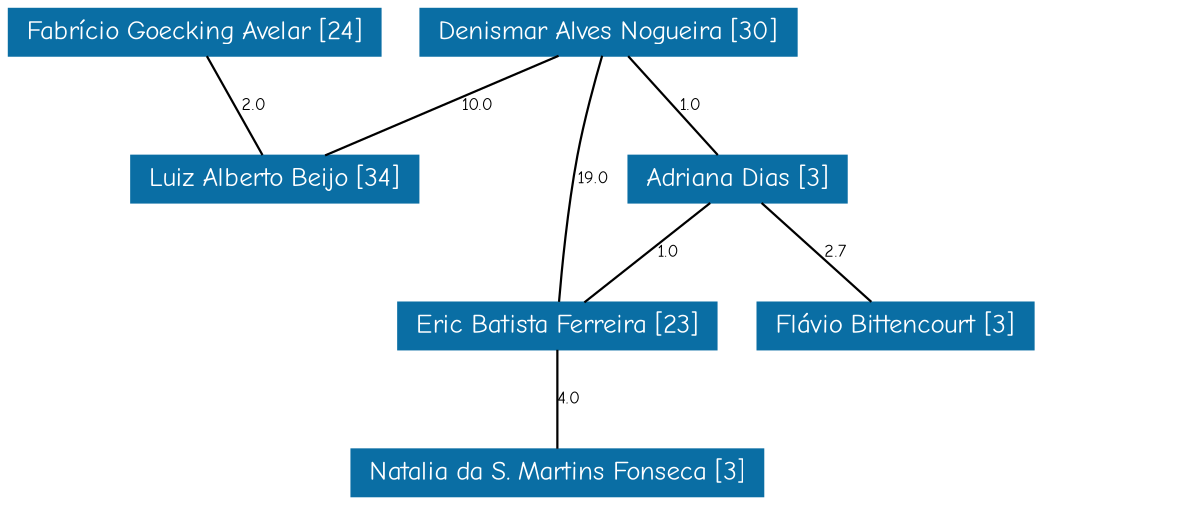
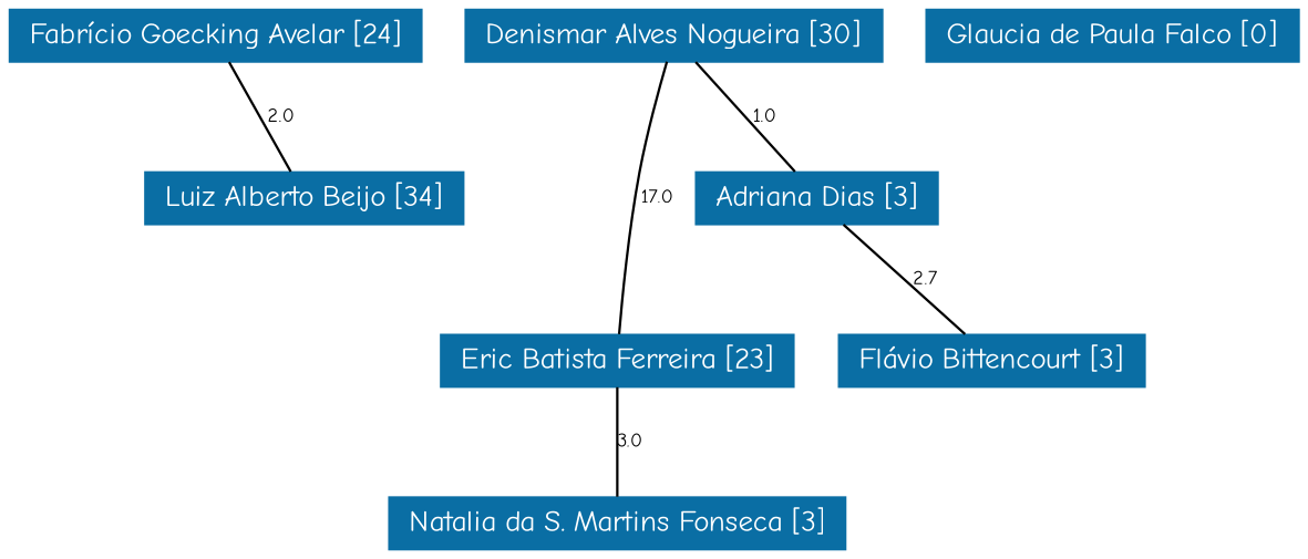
  strict graph {
    fontname="Comic Neue"
    node [color="#0A6EA4" fontcolor="#FFFFFF" fontname="Comic Neue" fontsize=12 shape=rectangle style=filled]
    edge [fontname="Comic Neue" fontsize=8]
    n1 [height=0.29167 label="Adriana Dias [3]" width=1.3333]
    n2 [height=0.29167 label="Eric Batista Ferreira [23]" width=1.8889]
    n3 [height=0.29167 label="Flávio Bittencourt [3]" width=1.6528]
    n4 [height=0.29167 label="Natalia da S. Martins Fonseca [3]" width=2.4444]
    n5 [height=0.29167 label="Denismar Alves Nogueira [30]" width=2.2361]
    n6 [height=0.29167 label="Luiz Alberto Beijo [34]" width=1.7778]
    n7 [height=0.29167 label="Fabrício Goecking Avelar [24]" width=2.2222]
-   n1 -- n2 [label=1.0]
+   n8 [height=0.29167 label="Glaucia de Paula Falco [0]" width=1.9722]
    n1 -- n3 [label=2.7]
-   n2 -- n4 [label=4.0]
+   n2 -- n4 [label=3.0]
    n5 -- n1 [label=1.0]
-   n5 -- n2 [label=19.0]
-   n5 -- n6 [label=10.0]
+   n5 -- n2 [label=17.0]
    n7 -- n6 [label=2.0]
  }
